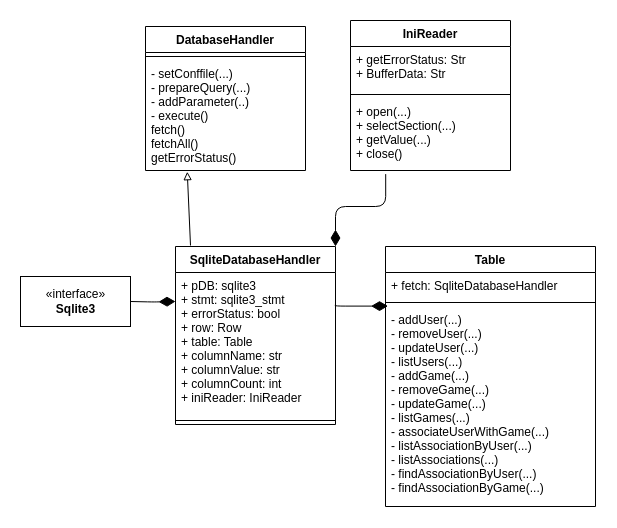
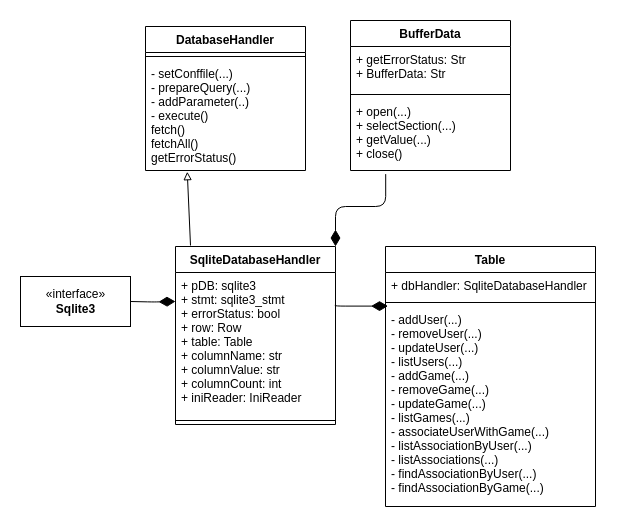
  <mxCell id="0" />
  <mxCell id="1" parent="0" />
  <mxCell id="2" value="DatabaseHandler" style="swimlane;fontStyle=1;align=center;verticalAlign=top;childLayout=stackLayout;horizontal=1;startSize=26;horizontalStack=0;resizeParent=1;resizeParentMax=0;resizeLast=0;collapsible=1;marginBottom=0;" vertex="1" parent="1"><mxGeometry x="145" y="26" width="160" height="144" as="geometry" /></mxCell>
  <mxCell id="3" value="" style="line;strokeWidth=1;fillColor=none;align=left;verticalAlign=middle;spacingTop=-1;spacingLeft=3;spacingRight=3;rotatable=0;labelPosition=right;points=[];portConstraint=eastwest;strokeColor=inherit;" vertex="1" parent="2"><mxGeometry y="26" width="160" height="8" as="geometry" /></mxCell>
  <mxCell id="4" value="- setConffile(...)&#10;- prepareQuery(...)&#10;- addParameter(..)&#10;- execute()&#10;fetch()&#10;fetchAll()&#10;getErrorStatus()" style="text;strokeColor=none;fillColor=none;align=left;verticalAlign=top;spacingLeft=4;spacingRight=4;overflow=hidden;rotatable=0;points=[[0,0.5],[1,0.5]];portConstraint=eastwest;" vertex="1" parent="2"><mxGeometry y="34" width="160" height="110" as="geometry" /></mxCell>
  <mxCell id="5" value="Table" style="swimlane;fontStyle=1;align=center;verticalAlign=top;childLayout=stackLayout;horizontal=1;startSize=26;horizontalStack=0;resizeParent=1;resizeParentMax=0;resizeLast=0;collapsible=1;marginBottom=0;" vertex="1" parent="1"><mxGeometry x="385" y="246" width="210" height="260" as="geometry" /></mxCell>
- <mxCell id="6" value="+ fetch: SqliteDatabaseHandler&#10;" style="text;strokeColor=none;fillColor=none;align=left;verticalAlign=top;spacingLeft=4;spacingRight=4;overflow=hidden;rotatable=0;points=[[0,0.5],[1,0.5]];portConstraint=eastwest;" vertex="1" parent="5"><mxGeometry y="26" width="210" height="26" as="geometry" /></mxCell>
+ <mxCell id="6" value="+ dbHandler: SqliteDatabaseHandler&#10;" style="text;strokeColor=none;fillColor=none;align=left;verticalAlign=top;spacingLeft=4;spacingRight=4;overflow=hidden;rotatable=0;points=[[0,0.5],[1,0.5]];portConstraint=eastwest;" vertex="1" parent="5"><mxGeometry y="26" width="210" height="26" as="geometry" /></mxCell>
  <mxCell id="7" value="" style="line;strokeWidth=1;fillColor=none;align=left;verticalAlign=middle;spacingTop=-1;spacingLeft=3;spacingRight=3;rotatable=0;labelPosition=right;points=[];portConstraint=eastwest;strokeColor=inherit;" vertex="1" parent="5"><mxGeometry y="52" width="210" height="8" as="geometry" /></mxCell>
  <mxCell id="8" value="- addUser(...)&#10;- removeUser(...)&#10;- updateUser(...)&#10;- listUsers(...)&#10;- addGame(...)&#10;- removeGame(...)&#10;- updateGame(...)&#10;- listGames(...)&#10;- associateUserWithGame(...)&#10;- listAssociationByUser(...)&#10;- listAssociations(...)&#10;- findAssociationByUser(...)&#10;- findAssociationByGame(...)" style="text;strokeColor=none;fillColor=none;align=left;verticalAlign=top;spacingLeft=4;spacingRight=4;overflow=hidden;rotatable=0;points=[[0,0.5],[1,0.5]];portConstraint=eastwest;" vertex="1" parent="5"><mxGeometry y="60" width="210" height="200" as="geometry" /></mxCell>
- <mxCell id="9" value="IniReader" style="swimlane;fontStyle=1;align=center;verticalAlign=top;childLayout=stackLayout;horizontal=1;startSize=26;horizontalStack=0;resizeParent=1;resizeParentMax=0;resizeLast=0;collapsible=1;marginBottom=0;" vertex="1" parent="1"><mxGeometry x="350" y="20" width="160" height="150" as="geometry" /></mxCell>
+ <mxCell id="9" value="BufferData" style="swimlane;fontStyle=1;align=center;verticalAlign=top;childLayout=stackLayout;horizontal=1;startSize=26;horizontalStack=0;resizeParent=1;resizeParentMax=0;resizeLast=0;collapsible=1;marginBottom=0;" vertex="1" parent="1"><mxGeometry x="350" y="20" width="160" height="150" as="geometry" /></mxCell>
  <mxCell id="10" value="+ getErrorStatus: Str&#10;+ BufferData: Str" style="text;strokeColor=none;fillColor=none;align=left;verticalAlign=top;spacingLeft=4;spacingRight=4;overflow=hidden;rotatable=0;points=[[0,0.5],[1,0.5]];portConstraint=eastwest;" vertex="1" parent="9"><mxGeometry y="26" width="160" height="44" as="geometry" /></mxCell>
  <mxCell id="11" value="" style="line;strokeWidth=1;fillColor=none;align=left;verticalAlign=middle;spacingTop=-1;spacingLeft=3;spacingRight=3;rotatable=0;labelPosition=right;points=[];portConstraint=eastwest;strokeColor=inherit;" vertex="1" parent="9"><mxGeometry y="70" width="160" height="8" as="geometry" /></mxCell>
  <mxCell id="12" value="+ open(...)&#10;+ selectSection(...)&#10;+ getValue(...)&#10;+ close()" style="text;strokeColor=none;fillColor=none;align=left;verticalAlign=top;spacingLeft=4;spacingRight=4;overflow=hidden;rotatable=0;points=[[0,0.5],[1,0.5]];portConstraint=eastwest;" vertex="1" parent="9"><mxGeometry y="78" width="160" height="72" as="geometry" /></mxCell>
  <mxCell id="13" value="SqliteDatabaseHandler" style="swimlane;fontStyle=1;align=center;verticalAlign=top;childLayout=stackLayout;horizontal=1;startSize=26;horizontalStack=0;resizeParent=1;resizeParentMax=0;resizeLast=0;collapsible=1;marginBottom=0;" vertex="1" parent="1"><mxGeometry x="175" y="246" width="160" height="178" as="geometry" /></mxCell>
  <mxCell id="14" value="+ pDB: sqlite3&#10;+ stmt: sqlite3_stmt&#10;+ errorStatus: bool&#10;+ row: Row&#10;+ table: Table&#10;+ columnName: str&#10;+ columnValue: str&#10;+ columnCount: int&#10;+ iniReader: IniReader" style="text;strokeColor=none;fillColor=none;align=left;verticalAlign=top;spacingLeft=4;spacingRight=4;overflow=hidden;rotatable=0;points=[[0,0.5],[1,0.5]];portConstraint=eastwest;" vertex="1" parent="13"><mxGeometry y="26" width="160" height="144" as="geometry" /></mxCell>
  <mxCell id="15" value="" style="line;strokeWidth=1;fillColor=none;align=left;verticalAlign=middle;spacingTop=-1;spacingLeft=3;spacingRight=3;rotatable=0;labelPosition=right;points=[];portConstraint=eastwest;strokeColor=inherit;" vertex="1" parent="13"><mxGeometry y="170" width="160" height="8" as="geometry" /></mxCell>
  <mxCell id="16" value="" style="endArrow=block;startArrow=none;endFill=0;startFill=0;html=1;entryX=0.261;entryY=1.011;entryDx=0;entryDy=0;entryPerimeter=0;" edge="1" parent="1" target="4"><mxGeometry width="160" relative="1" as="geometry"><mxPoint x="190" y="245" as="sourcePoint" /><mxPoint x="185" y="176" as="targetPoint" /></mxGeometry></mxCell>
  <mxCell id="17" value="" style="endArrow=none;html=1;endSize=12;startArrow=diamondThin;startSize=14;startFill=1;edgeStyle=orthogonalEdgeStyle;align=left;verticalAlign=bottom;entryX=0.22;entryY=1.05;entryDx=0;entryDy=0;entryPerimeter=0;exitX=1;exitY=0;exitDx=0;exitDy=0;endFill=0;" edge="1" parent="1" source="13" target="12"><mxGeometry x="-1" y="56" relative="1" as="geometry"><mxPoint x="305" y="245" as="sourcePoint" /><mxPoint x="465" y="245" as="targetPoint" /><Array as="points"><mxPoint x="335" y="206" /><mxPoint x="385" y="206" /></Array><mxPoint x="-40" y="17" as="offset" /></mxGeometry></mxCell>
  <mxCell id="18" value="«interface»&lt;br&gt;&lt;b&gt;Sqlite3&lt;/b&gt;" style="html=1;" vertex="1" parent="1"><mxGeometry x="20" y="276" width="110" height="50" as="geometry" /></mxCell>
  <mxCell id="19" value="" style="endArrow=none;html=1;endSize=12;startArrow=diamondThin;startSize=14;startFill=1;edgeStyle=orthogonalEdgeStyle;align=left;verticalAlign=bottom;entryX=1;entryY=0.5;entryDx=0;entryDy=0;endFill=0;" edge="1" parent="1" target="18"><mxGeometry x="-1" y="3" relative="1" as="geometry"><mxPoint x="175" y="301" as="sourcePoint" /><mxPoint x="385" y="316" as="targetPoint" /></mxGeometry></mxCell>
  <mxCell id="20" value="" style="endArrow=none;html=1;endSize=12;startArrow=diamondThin;startSize=14;startFill=1;edgeStyle=orthogonalEdgeStyle;align=left;verticalAlign=bottom;entryX=0.998;entryY=0.225;entryDx=0;entryDy=0;entryPerimeter=0;exitX=0.012;exitY=-0.002;exitDx=0;exitDy=0;exitPerimeter=0;endFill=0;" edge="1" parent="1" source="8" target="14"><mxGeometry x="-1" y="-232" relative="1" as="geometry"><mxPoint x="365" y="376" as="sourcePoint" /><mxPoint x="435" y="306" as="targetPoint" /><Array as="points"><mxPoint x="335" y="306" /></Array><mxPoint x="-202" y="230" as="offset" /></mxGeometry></mxCell>
